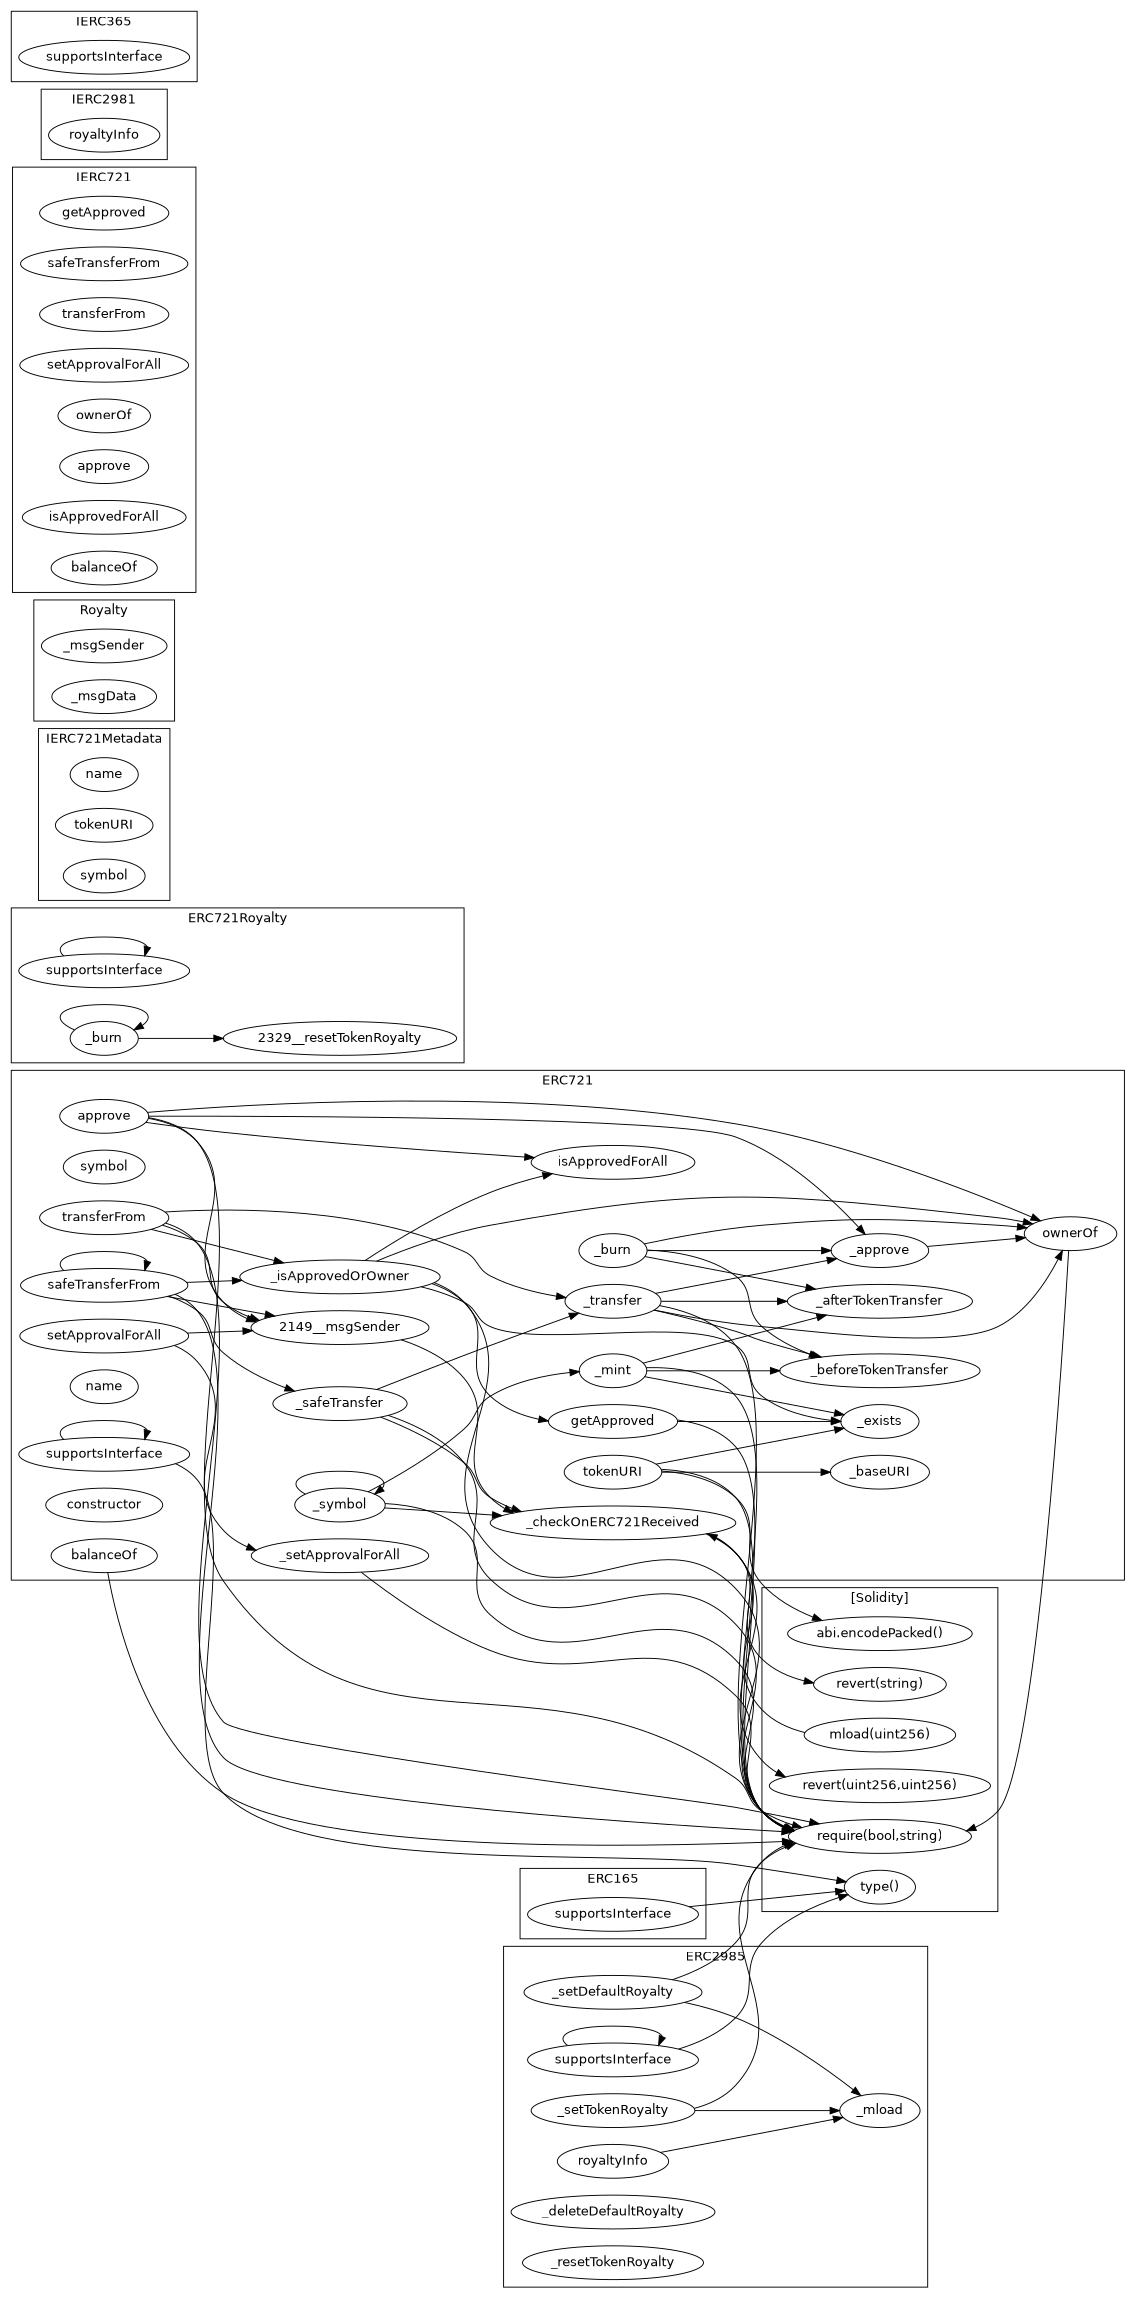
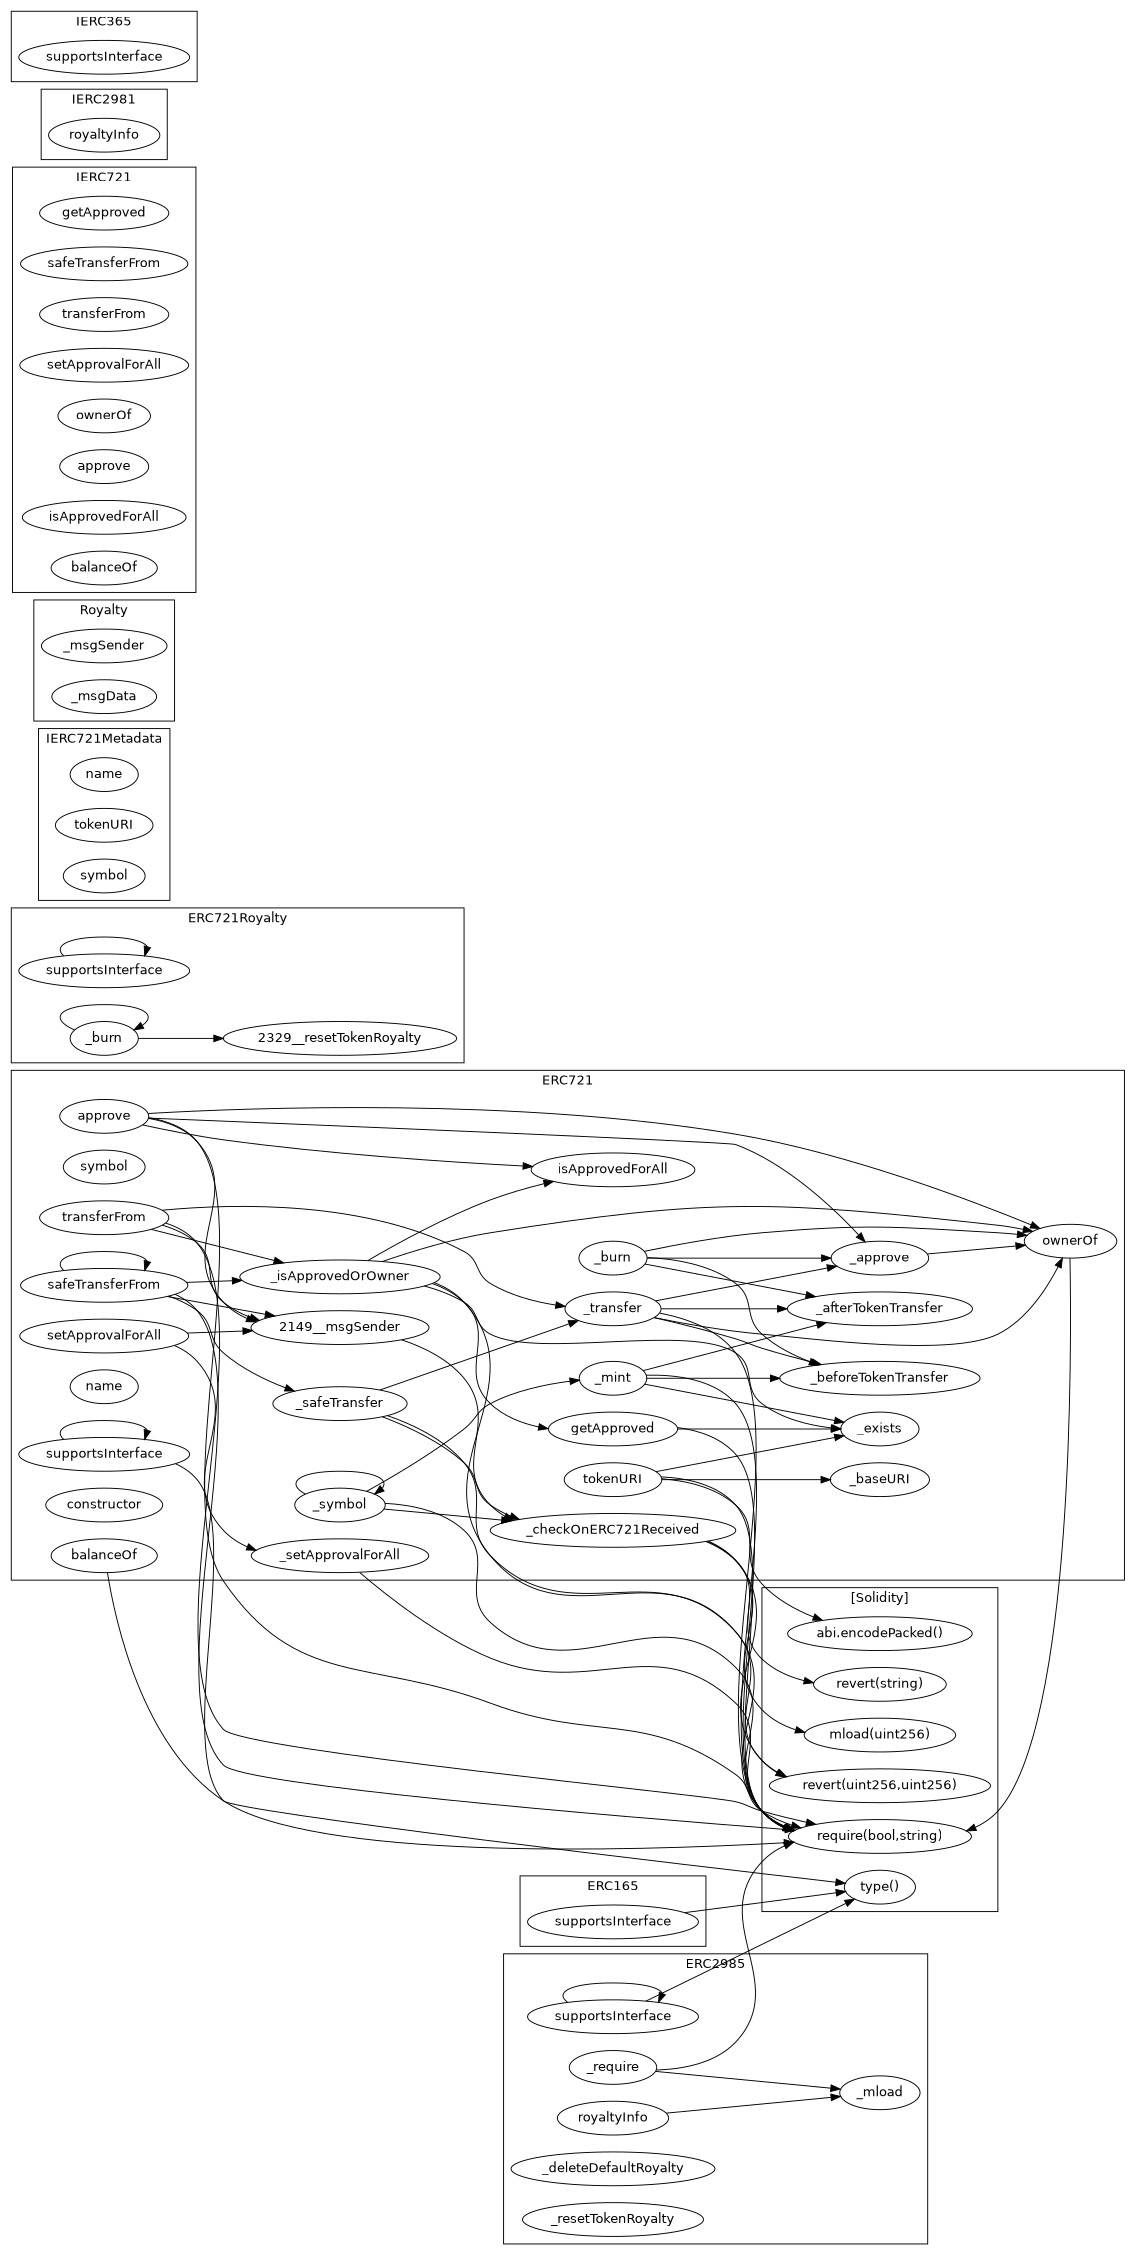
  strict digraph {
    fontname="DejaVu Sans"
    rankdir=LR
    node [fontname="DejaVu Sans"]
    edge [fontname="DejaVu Sans"]
    n1 [label=_beforeTokenTransfer]
    n2 [label=_baseURI]
    n3 [label=safeTransferFrom]
    n4 [label=_safeTransfer]
    n5 [label=_isApprovedOrOwner]
    "2149__msgSender"
    n7 [label=getApproved]
    n8 [label=_exists]
    n9 [label=_burn]
    n10 [label=_afterTokenTransfer]
    n11 [label=_approve]
    n12 [label=ownerOf]
    n13 [label=symbol]
    n14 [label=_transfer]
    n15 [label=_checkOnERC721Received]
    n16 [label=_mint]
    n17 [label=approve]
    n18 [label=isApprovedForAll]
    n19 [label=_setApprovalForAll]
    n20 [label=supportsInterface]
    n21 [label=balanceOf]
    n22 [label=name]
    n23 [label=tokenURI]
    n24 [label=transferFrom]
    n25 [label=_symbol]
    n26 [label=constructor]
    n27 [label=setApprovalForAll]
    n28 [label=supportsInterface]
    n29 [label=_burn]
    "2329__resetTokenRoyalty"
    n31 [label=supportsInterface]
    n32 [label=name]
    n33 [label=tokenURI]
    n34 [label=symbol]
    n35 [label=_msgSender]
    n36 [label=_msgData]
    n37 [label=getApproved]
    n38 [label=safeTransferFrom]
    n39 [label=transferFrom]
    n40 [label=setApprovalForAll]
    n41 [label=ownerOf]
    n42 [label=approve]
    n43 [label=isApprovedForAll]
    n44 [label=balanceOf]
-   n45 [label=_setTokenRoyalty]
+   n45 [label=_require]
    n46 [label=_mload]
    n47 [label=supportsInterface]
    n48 [label=royaltyInfo]
-   n49 [label=_setDefaultRoyalty]
    n50 [label=_deleteDefaultRoyalty]
    n51 [label=_resetTokenRoyalty]
    n52 [label=royaltyInfo]
    n53 [label=supportsInterface]
    "require(bool,string)"
    "type()"
    "abi.encodePacked()"
    "revert(string)"
    "mload(uint256)"
    "revert(uint256,uint256)"
    subgraph cluster_1 {
      label=ERC721
      n1
      n2
      n3
      n4
      n5
      "2149__msgSender"
      n7
      n8
      n9
      n10
      n11
      n12
      n13
      n14
      n15
      n16
      n17
      n18
      n19
      n20
      n21
      n22
      n23
      n24
      n25
      n26
      n27
    }
    subgraph cluster_2 {
      label=ERC721Royalty
      n28
      n29
      "2329__resetTokenRoyalty"
    }
    subgraph cluster_3 {
      label=ERC165
      n31
    }
    subgraph cluster_4 {
      label=IERC721Metadata
      n32
      n33
      n34
    }
    subgraph cluster_5 {
      label=Royalty
      n35
      n36
    }
    subgraph cluster_6 {
      label=IERC721
      n37
      n38
      n39
      n40
      n41
      n42
      n43
      n44
    }
    subgraph cluster_7 {
      label=ERC2985
      n45
      n46
      n47
      n48
-     n49
      n50
      n51
    }
    subgraph cluster_8 {
      label=IERC2981
      n52
    }
    subgraph cluster_9 {
      label=IERC365
      n53
    }
    subgraph cluster_10 {
      label="[Solidity]"
      "require(bool,string)"
      "type()"
      "abi.encodePacked()"
      "revert(string)"
      "mload(uint256)"
      "revert(uint256,uint256)"
    }
    n3 -> n3
    n3 -> n4
    n3 -> n5
    n3 -> "2149__msgSender"
    n3 -> "require(bool,string)"
    n4 -> n14
    n4 -> n15
-   n4 -> "require(bool,string)"
+   n4 -> "revert(uint256,uint256)"
    n5 -> n7
    n5 -> n8
    n5 -> n12
    n5 -> n18
    n5 -> "require(bool,string)"
    "2149__msgSender" -> n15
    n7 -> n8
    n7 -> "require(bool,string)"
    n9 -> n1
    n9 -> n10
    n9 -> n11
    n9 -> n12
    n11 -> n12
    n12 -> "require(bool,string)"
    n14 -> n1
    n14 -> n10
    n14 -> n11
    n14 -> n12
    n14 -> "require(bool,string)"
    n15 -> "revert(string)"
-   "mload(uint256)" -> n15
+   n15 -> "mload(uint256)"
    n15 -> "revert(uint256,uint256)"
    n16 -> n1
    n16 -> n8
    n16 -> n10
    n16 -> "require(bool,string)"
    n17 -> "2149__msgSender"
    n17 -> n11
    n17 -> n12
    n17 -> n18
    n17 -> "require(bool,string)"
    n19 -> "require(bool,string)"
    n20 -> n20
    n20 -> "type()"
    n21 -> "require(bool,string)"
    n23 -> n2
    n23 -> n8
    n23 -> "require(bool,string)"
    n23 -> "abi.encodePacked()"
    n24 -> n5
    n24 -> "2149__msgSender"
    n24 -> n14
    n24 -> "require(bool,string)"
    n25 -> n15
    n25 -> n16
    n25 -> n25
    n25 -> "require(bool,string)"
    n27 -> "2149__msgSender"
    n27 -> n19
    n28 -> n28
    n29 -> n29
    n29 -> "2329__resetTokenRoyalty"
    n31 -> "type()"
    n45 -> n46
    n45 -> "require(bool,string)"
    n47 -> n47
    n47 -> "type()"
    n48 -> n46
-   n49 -> n46
-   n49 -> "require(bool,string)"
  }
